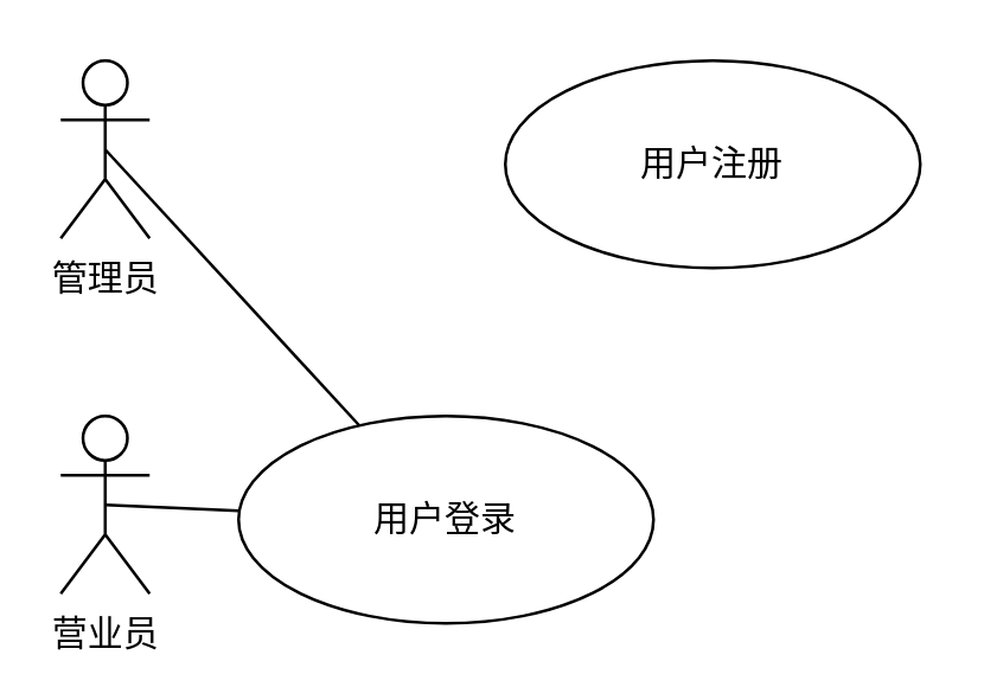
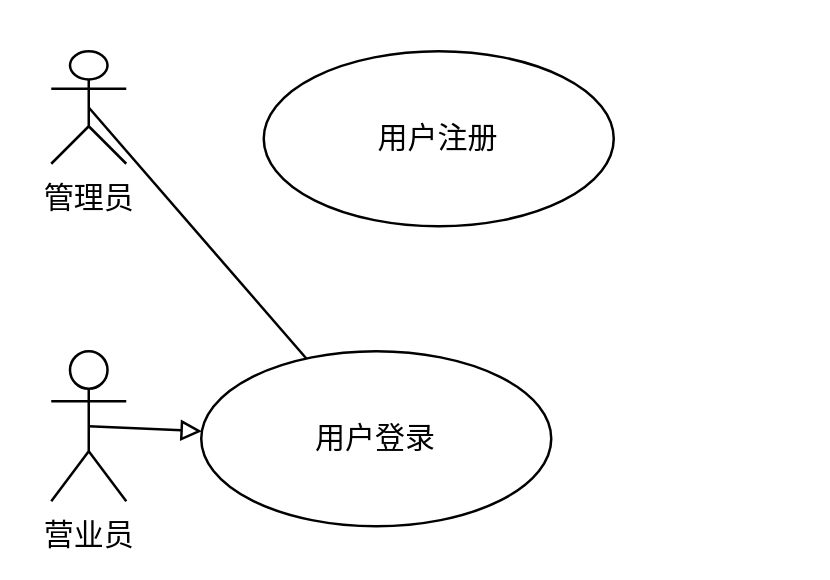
  <mxCell id="0" />
  <mxCell id="1" parent="0" />
  <mxCell id="2" style="edgeStyle=none;shape=connector;rounded=1;html=1;exitX=0.5;exitY=0.5;exitDx=0;exitDy=0;exitPerimeter=0;labelBackgroundColor=default;strokeColor=default;fontFamily=Helvetica;fontSize=11;fontColor=default;endArrow=none;endFill=0;" parent="1" source="3" target="5" edge="1"><mxGeometry relative="1" as="geometry" /></mxCell>
- <mxCell id="3" value="管理员" style="shape=umlActor;verticalLabelPosition=bottom;verticalAlign=top;html=1;outlineConnect=0;" parent="1" vertex="1"><mxGeometry x="20" y="20" width="30" height="60" as="geometry" /></mxCell>
- <mxCell id="4" value="用户注册" style="ellipse;whiteSpace=wrap;html=1;" parent="1" vertex="1"><mxGeometry x="170" y="20" width="140" height="70" as="geometry" /></mxCell>
+ <mxCell id="3" value="管理员" style="shape=umlActor;verticalLabelPosition=bottom;verticalAlign=top;html=1;outlineConnect=0;" parent="1" vertex="1"><mxGeometry x="20" y="20" width="30" height="45" as="geometry" /></mxCell>
+ <mxCell id="4" value="用户注册" style="ellipse;whiteSpace=wrap;html=1;" parent="1" vertex="1"><mxGeometry x="105" y="20" width="140" height="70" as="geometry" /></mxCell>
  <mxCell id="5" value="用户登录" style="ellipse;whiteSpace=wrap;html=1;" parent="1" vertex="1"><mxGeometry x="80" y="140" width="140" height="70" as="geometry" /></mxCell>
- <mxCell id="6" style="edgeStyle=none;html=1;exitX=0.5;exitY=0.5;exitDx=0;exitDy=0;exitPerimeter=0;endArrow=none;endFill=0;" parent="1" source="7" target="5" edge="1"><mxGeometry relative="1" as="geometry" /></mxCell>
+ <mxCell id="6" style="edgeStyle=none;html=1;exitX=0.5;exitY=0.5;exitDx=0;exitDy=0;exitPerimeter=0;endArrow=block;endFill=0;" parent="1" source="7" target="5" edge="1"><mxGeometry relative="1" as="geometry" /></mxCell>
  <mxCell id="7" value="营业员" style="shape=umlActor;verticalLabelPosition=bottom;verticalAlign=top;html=1;outlineConnect=0;" parent="1" vertex="1"><mxGeometry x="20" y="140" width="30" height="60" as="geometry" /></mxCell>
